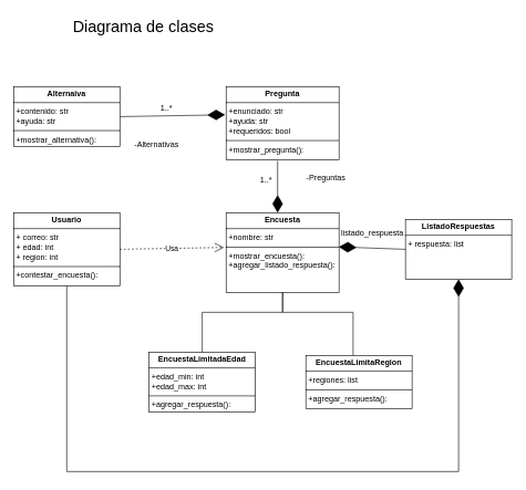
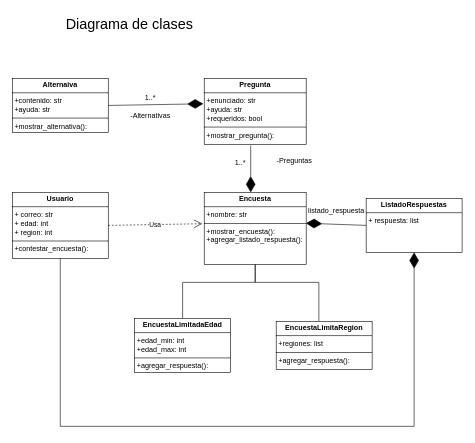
  <mxCell id="0" />
  <mxCell id="1" parent="0" />
  <mxCell id="2" value="&lt;p style=&quot;margin:0px;margin-top:4px;text-align:center;&quot;&gt;&lt;b&gt;Alternaiva&lt;/b&gt;&lt;/p&gt;&lt;hr size=&quot;1&quot; style=&quot;border-style:solid;&quot;&gt;&lt;p style=&quot;margin:0px;margin-left:4px;&quot;&gt;+contenido: str&lt;/p&gt;&lt;p style=&quot;margin:0px;margin-left:4px;&quot;&gt;+ayuda: str&lt;/p&gt;&lt;hr size=&quot;1&quot; style=&quot;border-style:solid;&quot;&gt;&lt;p style=&quot;margin:0px;margin-left:4px;&quot;&gt;+mostrar_alternativa():&lt;/p&gt;" style="verticalAlign=top;align=left;overflow=fill;html=1;whiteSpace=wrap;" vertex="1" parent="1"><mxGeometry x="20" y="130" width="160" height="90" as="geometry" /></mxCell>
  <mxCell id="3" value="&lt;p style=&quot;margin:0px;margin-top:4px;text-align:center;&quot;&gt;&lt;b&gt;Pregunta&lt;/b&gt;&lt;/p&gt;&lt;hr size=&quot;1&quot; style=&quot;border-style:solid;&quot;&gt;&lt;p style=&quot;margin:0px;margin-left:4px;&quot;&gt;+enunciado: str&lt;/p&gt;&lt;p style=&quot;margin:0px;margin-left:4px;&quot;&gt;+ayuda: str&lt;/p&gt;&lt;p style=&quot;margin:0px;margin-left:4px;&quot;&gt;+requeridos: bool&lt;/p&gt;&lt;hr size=&quot;1&quot; style=&quot;border-style:solid;&quot;&gt;&lt;p style=&quot;margin:0px;margin-left:4px;&quot;&gt;+mostrar_pregunta():&lt;/p&gt;" style="verticalAlign=top;align=left;overflow=fill;html=1;whiteSpace=wrap;" vertex="1" parent="1"><mxGeometry x="340" y="130" width="170" height="110" as="geometry" /></mxCell>
- <mxCell id="4" value="-Alternativas" style="text;html=1;align=center;verticalAlign=middle;resizable=0;points=[];autosize=1;strokeColor=none;fillColor=none;" vertex="1" parent="1"><mxGeometry x="190" y="203" width="90" height="30" as="geometry" /></mxCell>
+ <mxCell id="4" value="-Alternativas" style="text;html=1;align=center;verticalAlign=middle;resizable=0;points=[];autosize=1;strokeColor=none;fillColor=none;" vertex="1" parent="1"><mxGeometry x="205" y="178" width="90" height="30" as="geometry" /></mxCell>
  <mxCell id="5" value="&lt;p style=&quot;margin:0px;margin-top:4px;text-align:center;&quot;&gt;&lt;b&gt;Encuesta&lt;/b&gt;&lt;/p&gt;&lt;hr size=&quot;1&quot; style=&quot;border-style:solid;&quot;&gt;&lt;p style=&quot;margin:0px;margin-left:4px;&quot;&gt;+nombre: str&lt;/p&gt;&lt;hr size=&quot;1&quot; style=&quot;border-style:solid;&quot;&gt;&lt;p style=&quot;margin:0px;margin-left:4px;&quot;&gt;+mostrar_encuesta():&amp;nbsp;&lt;/p&gt;&lt;p style=&quot;margin:0px;margin-left:4px;&quot;&gt;+agregar_listado_respuesta():&lt;/p&gt;" style="verticalAlign=top;align=left;overflow=fill;html=1;whiteSpace=wrap;" vertex="1" parent="1"><mxGeometry x="340" y="320" width="170" height="120" as="geometry" /></mxCell>
  <mxCell id="6" value="-Preguntas&lt;div&gt;&lt;br&gt;&lt;/div&gt;" style="text;html=1;align=center;verticalAlign=middle;resizable=0;points=[];autosize=1;strokeColor=none;fillColor=none;" vertex="1" parent="1"><mxGeometry x="450" y="255" width="80" height="40" as="geometry" /></mxCell>
  <mxCell id="7" value="" style="endArrow=diamondThin;endFill=1;endSize=24;html=1;rounded=0;exitX=1;exitY=0.5;exitDx=0;exitDy=0;entryX=-0.009;entryY=0.384;entryDx=0;entryDy=0;entryPerimeter=0;" edge="1" parent="1" source="2" target="3"><mxGeometry width="160" relative="1" as="geometry"><mxPoint x="60" y="73" as="sourcePoint" /><mxPoint x="340" y="178" as="targetPoint" /><Array as="points" /></mxGeometry></mxCell>
  <mxCell id="8" value="1..*" style="text;html=1;align=center;verticalAlign=middle;resizable=0;points=[];autosize=1;strokeColor=none;fillColor=none;" vertex="1" parent="1"><mxGeometry x="230" y="148" width="40" height="30" as="geometry" /></mxCell>
  <mxCell id="9" value="" style="endArrow=diamondThin;endFill=1;endSize=24;html=1;rounded=0;entryX=0.456;entryY=0;entryDx=0;entryDy=0;entryPerimeter=0;exitX=0.456;exitY=1.016;exitDx=0;exitDy=0;exitPerimeter=0;" edge="1" parent="1" source="3" target="5"><mxGeometry width="160" relative="1" as="geometry"><mxPoint x="410" y="240" as="sourcePoint" /><mxPoint x="460" y="290" as="targetPoint" /><Array as="points" /></mxGeometry></mxCell>
  <mxCell id="10" value="&lt;div&gt;1..*&lt;/div&gt;" style="text;html=1;align=center;verticalAlign=middle;resizable=0;points=[];autosize=1;strokeColor=none;fillColor=none;" vertex="1" parent="1"><mxGeometry x="380" y="255" width="40" height="30" as="geometry" /></mxCell>
  <mxCell id="11" value="&lt;p style=&quot;margin:0px;margin-top:4px;text-align:center;&quot;&gt;&lt;b&gt;EncuestaLimitadaEdad&lt;/b&gt;&lt;/p&gt;&lt;hr size=&quot;1&quot; style=&quot;border-style:solid;&quot;&gt;&lt;p style=&quot;margin:0px;margin-left:4px;&quot;&gt;+edad_min: int&lt;/p&gt;&lt;p style=&quot;margin:0px;margin-left:4px;&quot;&gt;+edad_max: int&lt;/p&gt;&lt;hr size=&quot;1&quot; style=&quot;border-style:solid;&quot;&gt;&lt;p style=&quot;margin:0px;margin-left:4px;&quot;&gt;+agregar_respuesta():&amp;nbsp;&lt;/p&gt;" style="verticalAlign=top;align=left;overflow=fill;html=1;whiteSpace=wrap;" vertex="1" parent="1"><mxGeometry x="224" y="530" width="160" height="90" as="geometry" /></mxCell>
  <mxCell id="12" value="&lt;p style=&quot;margin:0px;margin-top:4px;text-align:center;&quot;&gt;&lt;b&gt;EncuestaLimitaRegion&lt;/b&gt;&lt;/p&gt;&lt;hr size=&quot;1&quot; style=&quot;border-style:solid;&quot;&gt;&lt;p style=&quot;margin:0px;margin-left:4px;&quot;&gt;+regiones: list&lt;/p&gt;&lt;hr size=&quot;1&quot; style=&quot;border-style:solid;&quot;&gt;&lt;p style=&quot;margin:0px;margin-left:4px;&quot;&gt;+agregar_respuesta():&lt;br&gt;&lt;/p&gt;" style="verticalAlign=top;align=left;overflow=fill;html=1;whiteSpace=wrap;" vertex="1" parent="1"><mxGeometry x="460" y="535" width="160" height="80" as="geometry" /></mxCell>
  <mxCell id="13" value="" style="endArrow=none;html=1;edgeStyle=orthogonalEdgeStyle;rounded=0;exitX=0.5;exitY=1;exitDx=0;exitDy=0;entryX=0.5;entryY=0;entryDx=0;entryDy=0;" edge="1" parent="1" source="5" target="11"><mxGeometry relative="1" as="geometry"><mxPoint x="300" y="450" as="sourcePoint" /><mxPoint x="320" y="500" as="targetPoint" /><Array as="points"><mxPoint x="425" y="470" /><mxPoint x="304" y="470" /></Array></mxGeometry></mxCell>
  <mxCell id="14" value="" style="endArrow=none;html=1;edgeStyle=orthogonalEdgeStyle;rounded=0;exitX=0.5;exitY=1;exitDx=0;exitDy=0;entryX=0.445;entryY=-0.005;entryDx=0;entryDy=0;entryPerimeter=0;" edge="1" parent="1" source="5" target="12"><mxGeometry relative="1" as="geometry"><mxPoint x="300" y="390" as="sourcePoint" /><mxPoint x="540" y="530" as="targetPoint" /><Array as="points"><mxPoint x="425" y="470" /><mxPoint x="531" y="470" /></Array></mxGeometry></mxCell>
  <mxCell id="15" value="&lt;p style=&quot;margin:0px;margin-top:4px;text-align:center;&quot;&gt;&lt;b&gt;Usuario&lt;/b&gt;&lt;/p&gt;&lt;hr size=&quot;1&quot; style=&quot;border-style:solid;&quot;&gt;&lt;p style=&quot;margin:0px;margin-left:4px;&quot;&gt;+ correo: str&lt;/p&gt;&lt;p style=&quot;margin:0px;margin-left:4px;&quot;&gt;+ edad: int&lt;/p&gt;&lt;p style=&quot;margin:0px;margin-left:4px;&quot;&gt;+ region: int&lt;/p&gt;&lt;hr size=&quot;1&quot; style=&quot;border-style:solid;&quot;&gt;&lt;p style=&quot;margin:0px;margin-left:4px;&quot;&gt;+contestar_encuesta():&amp;nbsp;&lt;/p&gt;" style="verticalAlign=top;align=left;overflow=fill;html=1;whiteSpace=wrap;" vertex="1" parent="1"><mxGeometry x="20" y="320" width="160" height="110" as="geometry" /></mxCell>
  <mxCell id="16" value="&lt;p style=&quot;margin:0px;margin-top:4px;text-align:center;&quot;&gt;&lt;b&gt;ListadoRespuestas&lt;/b&gt;&lt;/p&gt;&lt;hr size=&quot;1&quot; style=&quot;border-style:solid;&quot;&gt;&lt;p style=&quot;margin:0px;margin-left:4px;&quot;&gt;+ respuesta: list&lt;/p&gt;&lt;p style=&quot;margin:0px;margin-left:4px;&quot;&gt;&lt;br&gt;&lt;/p&gt;" style="verticalAlign=top;align=left;overflow=fill;html=1;whiteSpace=wrap;" vertex="1" parent="1"><mxGeometry x="610" y="330" width="160" height="90" as="geometry" /></mxCell>
  <mxCell id="17" value="Usa" style="endArrow=open;endSize=12;dashed=1;html=1;rounded=0;exitX=1;exitY=0.5;exitDx=0;exitDy=0;entryX=-0.019;entryY=0.435;entryDx=0;entryDy=0;entryPerimeter=0;" edge="1" parent="1" source="15" target="5"><mxGeometry width="160" relative="1" as="geometry"><mxPoint x="190" y="370" as="sourcePoint" /><mxPoint x="460" y="290" as="targetPoint" /><Array as="points" /></mxGeometry></mxCell>
  <mxCell id="18" value="" style="endArrow=diamondThin;endFill=1;endSize=24;html=1;rounded=0;entryX=0.998;entryY=0.428;entryDx=0;entryDy=0;entryPerimeter=0;exitX=0;exitY=0.5;exitDx=0;exitDy=0;" edge="1" parent="1" source="16" target="5"><mxGeometry width="160" relative="1" as="geometry"><mxPoint x="610" y="370" as="sourcePoint" /><mxPoint x="510" y="357.5" as="targetPoint" /></mxGeometry></mxCell>
  <mxCell id="19" value="listado_respuesta" style="text;html=1;align=center;verticalAlign=middle;resizable=0;points=[];autosize=1;strokeColor=none;fillColor=none;" vertex="1" parent="1"><mxGeometry x="500" y="335" width="120" height="30" as="geometry" /></mxCell>
  <mxCell id="20" value="" style="endArrow=diamondThin;endFill=1;endSize=24;html=1;rounded=0;entryX=0.5;entryY=1;entryDx=0;entryDy=0;exitX=0.5;exitY=0.998;exitDx=0;exitDy=0;exitPerimeter=0;" edge="1" parent="1" source="15" target="16"><mxGeometry width="160" relative="1" as="geometry"><mxPoint x="100" y="430" as="sourcePoint" /><mxPoint x="700" y="710" as="targetPoint" /><Array as="points"><mxPoint x="100" y="710" /><mxPoint x="690" y="710" /></Array></mxGeometry></mxCell>
  <mxCell id="21" value="&lt;font style=&quot;font-size: 24px;&quot;&gt;Diagrama de clases&lt;/font&gt;" style="text;html=1;align=center;verticalAlign=middle;resizable=0;points=[];autosize=1;strokeColor=none;fillColor=none;" vertex="1" parent="1"><mxGeometry x="95" y="20" width="240" height="40" as="geometry" /></mxCell>
